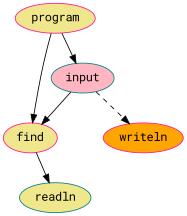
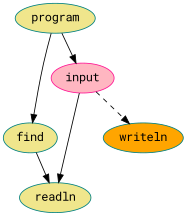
  digraph {
    fontname="Roboto Mono"
    node [color=teal fillcolor=khaki fontname="Roboto Mono" style=filled]
    edge [fontname="Roboto Mono"]
-   program [color=deeppink]
-   input [fillcolor=lightpink]
-   find [color=deeppink]
+   program
+   input [color=deeppink fillcolor=lightpink]
+   find
    readln
-   writeln [color=deeppink fillcolor=orange]
+   writeln [fillcolor=orange]
    program -> input
    program -> find
-   input -> find
+   input -> readln
    input -> writeln [style=dashed]
    find -> readln
  }
